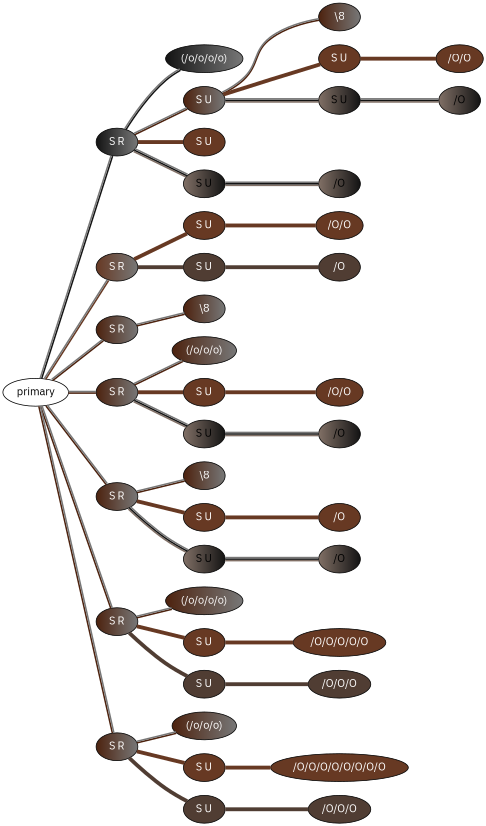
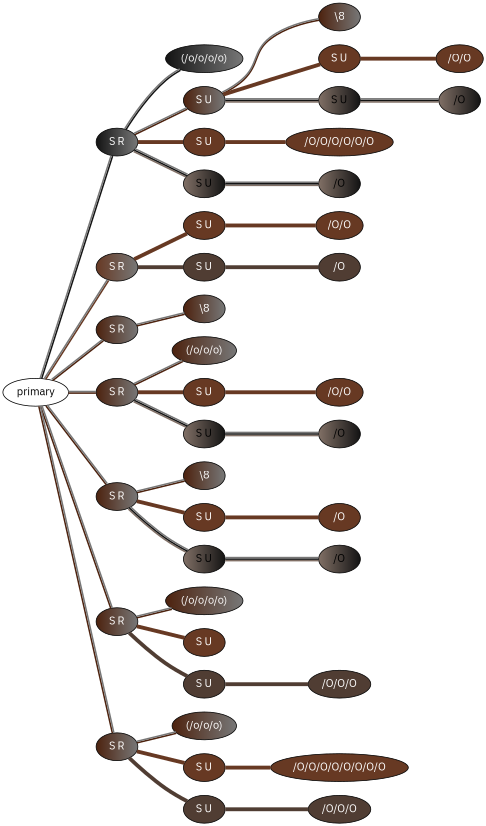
  graph {
    fontname="IBM Plex Sans"
    rankdir=LR
    node [fillcolor="#673923" fontcolor="#ffffff" fontname="IBM Plex Sans" qtype=pendant_node style=filled]
    edge [color="#673923" fontname="IBM Plex Sans" penwidth=2 qtype=pendant_link]
    n1 [fillcolor="#131313:#777777" label="S R" pendant_attach=R pendant_colors="#131313:#777777" pendant_length=41.5 pendant_ply=S]
    n2 [fillcolor="#131313:#777777" knot_position=14.5 knot_spin=S knot_type=L knot_value=4 label="(/o/o/o/o)" qtype=knot_node]
    n3 [fillcolor="#4D220E:#777777" label="S U" pendant_attach=U pendant_colors="#4D220E:#777777" pendant_length=32.0 pendant_ply=S]
    n4 [label="S U" pendant_attach=U pendant_colors="#673923" pendant_length=44.0 pendant_ply=S]
    n5 [fillcolor="#817066:#131313:#777777" fontcolor="#000000" label="S U" pendant_attach=U pendant_colors="#817066:#131313:#777777" pendant_length=39.0 pendant_ply=S]
    n6 [fillcolor="#4D220E:#777777" knot_position=13.0 knot_spin=Z knot_type=E knot_value=1 label="\\8" qtype=knot_node]
    n7 [label="S U" pendant_attach=U pendant_colors="#673923" pendant_length=26.5 pendant_ply=S]
    n8 [fillcolor="#817066:#131313:#777777" fontcolor="#000000" label="S U" pendant_attach=U pendant_colors="#817066:#131313:#777777" pendant_length=21.5 pendant_ply=S]
+   n9 [knot_position=4.0 knot_spin=S knot_type=S knot_value=6 label="/O/O/O/O/O/O" qtype=knot_node]
    n10 [fillcolor="#817066:#131313:#777777" fontcolor="#000000" knot_position=9.5 knot_spin=S knot_type=S knot_value=1 label="/O" qtype=knot_node]
    primary [fillcolor="" fontcolor="" qtype="" style=""]
    n12 [fillcolor="#673923:#777777" label="S R" pendant_attach=R pendant_colors="#673923:#777777" pendant_length=26.0 pendant_ply=S]
    n13 [fillcolor="#4D220E:#777777" label="S R" pendant_attach=R pendant_colors="#4D220E:#777777" pendant_length=30.5 pendant_ply=S]
    n14 [fillcolor="#4D220E:#777777" label="S R" pendant_attach=R pendant_colors="#4D220E:#777777" pendant_length=32.5 pendant_ply=S]
    n15 [fillcolor="#4D220E:#777777" label="S R" pendant_attach=R pendant_colors="#4D220E:#777777" pendant_length=38.5 pendant_ply=S]
    n16 [fillcolor="#4D220E:#777777" label="S R" pendant_attach=R pendant_colors="#4D220E:#777777" pendant_length=34.0 pendant_ply=S]
    n17 [fillcolor="#4D220E:#777777" label="S R" pendant_attach=R pendant_colors="#4D220E:#777777" pendant_length=41.5 pendant_ply=S]
    n18 [label="S U" pendant_attach=U pendant_colors="#673923" pendant_length=29.5 pendant_ply=S]
    n19 [fillcolor="#503D33" label="S U" pendant_attach=U pendant_colors="#503D33" pendant_length=38.5 pendant_ply=S]
    n20 [fillcolor="#4D220E:#777777" knot_position=15.0 knot_spin=Z knot_type=E knot_value=1 label="\\8" qtype=knot_node]
    n21 [fillcolor="#4D220E:#777777" knot_position=15.0 knot_spin=S knot_type=L knot_value=3 label="(/o/o/o)" qtype=knot_node]
    n22 [label="S U" pendant_attach=U pendant_colors="#673923" pendant_length=28.5 pendant_ply=S]
    n23 [fillcolor="#817066:#131313:#777777" fontcolor="#000000" label="S U" pendant_attach=U pendant_colors="#817066:#131313:#777777" pendant_length=30.0 pendant_ply=S]
    n24 [fillcolor="#4D220E:#777777" knot_position=16.0 knot_spin=Z knot_type=E knot_value=1 label="\\8" qtype=knot_node]
    n25 [label="S U" pendant_attach=U pendant_colors="#673923" pendant_length=44.0 pendant_ply=S]
    n26 [fillcolor="#817066:#131313:#777777" fontcolor="#000000" label="S U" pendant_attach=U pendant_colors="#817066:#131313:#777777" pendant_length=34.5 pendant_ply=S]
    n27 [fillcolor="#4D220E:#777777" knot_position=16.0 knot_spin=S knot_type=L knot_value=4 label="(/o/o/o/o)" qtype=knot_node]
    n28 [label="S U" pendant_attach=U pendant_colors="#673923" pendant_length=24.5 pendant_ply=S]
    n29 [fillcolor="#503D33" label="S U" pendant_attach=U pendant_colors="#503D33" pendant_length=30.0 pendant_ply=S]
    n30 [fillcolor="#4D220E:#777777" knot_position=16.0 knot_spin=S knot_type=L knot_value=3 label="(/o/o/o)" qtype=knot_node]
    n31 [label="S U" pendant_attach=U pendant_colors="#673923" pendant_length=27.0 pendant_ply=S]
    n32 [fillcolor="#503D33" label="S U" pendant_attach=U pendant_colors="#503D33" pendant_length=27.5 pendant_ply=S]
    n33 [knot_position=4.0 knot_spin=S knot_type=S knot_value=2 label="/O/O" qtype=knot_node]
    n34 [fillcolor="#817066:#131313:#777777" fontcolor="#000000" knot_position=9.0 knot_spin=S knot_type=S knot_value=1 label="/O" qtype=knot_node]
    n35 [knot_position=3.5 knot_spin=S knot_type=S knot_value=2 label="/O/O" qtype=knot_node]
    n36 [fillcolor="#503D33" knot_position=19.5 knot_spin=S knot_type=S knot_value=1 label="/O" qtype=knot_node]
    n37 [knot_position=4.5 knot_spin=S knot_type=S knot_value=2 label="/O/O" qtype=knot_node]
    n38 [fillcolor="#817066:#131313:#777777" fontcolor="#000000" knot_position=9.5 knot_spin=S knot_type=S knot_value=1 label="/O" qtype=knot_node]
    n39 [knot_position=5.0 knot_spin=S knot_type=S knot_value=1 label="/O" qtype=knot_node]
    n40 [fillcolor="#817066:#131313:#777777" fontcolor="#000000" knot_position=9.0 knot_spin=S knot_type=S knot_value=1 label="/O" qtype=knot_node]
-   n41 [knot_position=4.0 knot_spin=S knot_type=S knot_value=5 label="/O/O/O/O/O" qtype=knot_node]
    n42 [fillcolor="#503D33" knot_position=9.0 knot_spin=S knot_type=S knot_value=3 label="/O/O/O" qtype=knot_node]
    n43 [knot_position=3.0 knot_spin=S knot_type=S knot_value=8 label="/O/O/O/O/O/O/O/O" qtype=knot_node]
    n44 [fillcolor="#503D33" knot_position=8.5 knot_spin=S knot_type=S knot_value=3 label="/O/O/O" qtype=knot_node]
    n1 -- n2 [color="#131313:#777777" qtype=knot_link]
    n1 -- n3 [color="#4D220E:#777777"]
    n1 -- n4 [penwidth=5]
    n1 -- n5 [color="#817066:#131313:#777777"]
    n3 -- n6 [color="#4D220E:#777777" qtype=knot_link]
    n3 -- n7 [penwidth=5]
    n3 -- n8 [color="#817066:#131313:#777777"]
+   n4 -- n9 [penwidth=5 qtype=knot_link]
    n5 -- n10 [color="#817066:#131313:#777777" qtype=knot_link]
    n7 -- n33 [penwidth=5 qtype=knot_link]
    n8 -- n34 [color="#817066:#131313:#777777" qtype=knot_link]
    primary -- n1 [color="#131313:#777777"]
    primary -- n12 [color="#673923:#777777"]
    primary -- n13 [color="#4D220E:#777777"]
    primary -- n14 [color="#4D220E:#777777"]
    primary -- n15 [color="#4D220E:#777777"]
    primary -- n16 [color="#4D220E:#777777"]
    primary -- n17 [color="#4D220E:#777777"]
    n12 -- n18 [penwidth=5]
    n12 -- n19 [color="#503D33" penwidth=5]
    n13 -- n20 [color="#4D220E:#777777" qtype=knot_link]
    n14 -- n21 [color="#4D220E:#777777" qtype=knot_link]
    n14 -- n22 [penwidth=5]
    n14 -- n23 [color="#817066:#131313:#777777"]
    n15 -- n24 [color="#4D220E:#777777" qtype=knot_link]
    n15 -- n25 [penwidth=5]
    n15 -- n26 [color="#817066:#131313:#777777"]
    n16 -- n27 [color="#4D220E:#777777" qtype=knot_link]
    n16 -- n28 [penwidth=5]
    n16 -- n29 [color="#503D33" penwidth=5]
    n17 -- n30 [color="#4D220E:#777777" qtype=knot_link]
    n17 -- n31 [penwidth=5]
    n17 -- n32 [color="#503D33" penwidth=5]
    n18 -- n35 [penwidth=5 qtype=knot_link]
    n19 -- n36 [color="#503D33" penwidth=5 qtype=knot_link]
    n22 -- n37 [penwidth=5 qtype=knot_link]
    n23 -- n38 [color="#817066:#131313:#777777" qtype=knot_link]
    n25 -- n39 [penwidth=5 qtype=knot_link]
    n26 -- n40 [color="#817066:#131313:#777777" qtype=knot_link]
-   n28 -- n41 [penwidth=5 qtype=knot_link]
    n29 -- n42 [color="#503D33" penwidth=5 qtype=knot_link]
    n31 -- n43 [penwidth=5 qtype=knot_link]
    n32 -- n44 [color="#503D33" penwidth=5 qtype=knot_link]
  }
